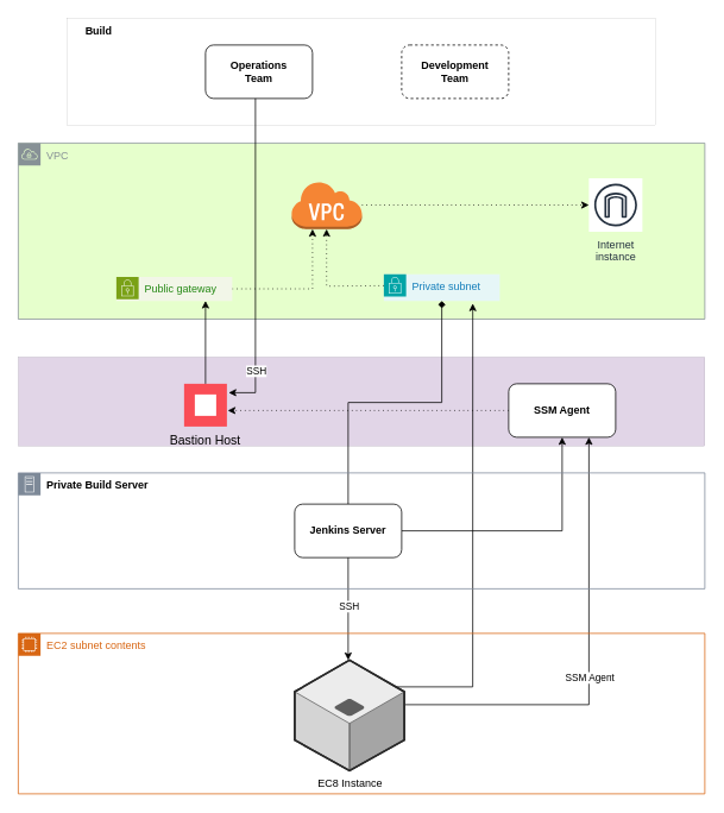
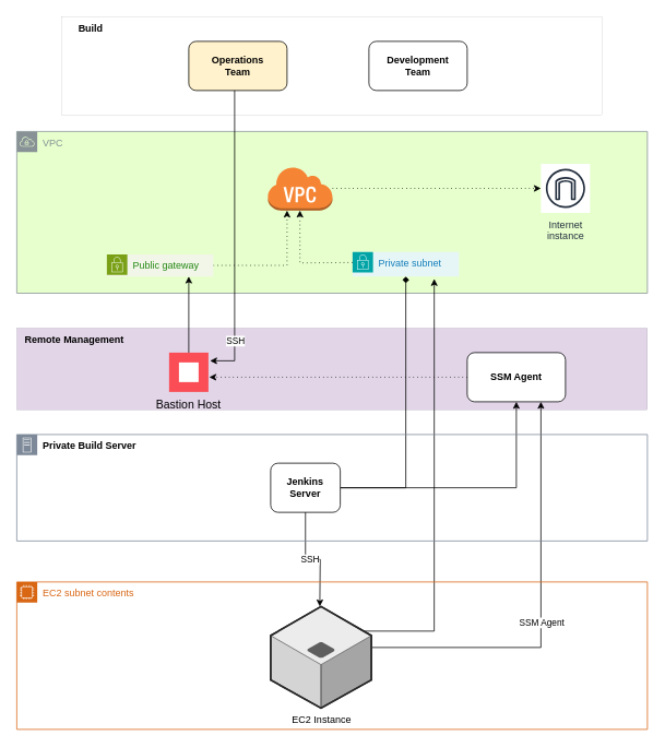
  <mxCell id="0" />
  <mxCell id="1" parent="0" />
  <mxCell id="2" value="VPC" style="sketch=0;outlineConnect=0;gradientColor=none;html=1;whiteSpace=wrap;fontSize=12;fontStyle=0;shape=mxgraph.aws4.group;grIcon=mxgraph.aws4.group_vpc;strokeColor=#879196;fillColor=#E6FFCC;verticalAlign=top;align=left;spacingLeft=30;fontColor=#879196;dashed=0;" vertex="1" parent="1"><mxGeometry x="20" y="160" width="770" height="197.5" as="geometry" /></mxCell>
  <mxCell id="3" value="" style="rounded=0;whiteSpace=wrap;html=1;strokeWidth=0.1;" vertex="1" parent="1"><mxGeometry x="75" y="20" width="660" height="120" as="geometry" /></mxCell>
  <mxCell id="4" value="&lt;b&gt;Build&lt;/b&gt;" style="text;html=1;align=center;verticalAlign=middle;resizable=0;points=[];autosize=1;strokeColor=none;fillColor=none;" vertex="1" parent="1"><mxGeometry x="75" y="20" width="70" height="30" as="geometry" /></mxCell>
- <mxCell id="5" value="&lt;b&gt;Operations&lt;br&gt;Team&lt;/b&gt;" style="rounded=1;whiteSpace=wrap;html=1;" vertex="1" parent="1"><mxGeometry x="230" y="50" width="120" height="60" as="geometry" /></mxCell>
- <mxCell id="6" value="&lt;b&gt;Development&lt;br&gt;Team&lt;/b&gt;" style="rounded=1;whiteSpace=wrap;html=1;dashed=1;" vertex="1" parent="1"><mxGeometry x="450" y="50" width="120" height="60" as="geometry" /></mxCell>
+ <mxCell id="5" value="&lt;b&gt;Operations&lt;br&gt;Team&lt;/b&gt;" style="rounded=1;whiteSpace=wrap;html=1;fillColor=#fff2cc;" vertex="1" parent="1"><mxGeometry x="230" y="50" width="120" height="60" as="geometry" /></mxCell>
+ <mxCell id="6" value="&lt;b&gt;Development&lt;br&gt;Team&lt;/b&gt;" style="rounded=1;whiteSpace=wrap;html=1;" vertex="1" parent="1"><mxGeometry x="450" y="50" width="120" height="60" as="geometry" /></mxCell>
  <mxCell id="7" style="edgeStyle=orthogonalEdgeStyle;rounded=0;orthogonalLoop=1;jettySize=auto;html=1;dashed=1;dashPattern=1 4;" edge="1" parent="1" source="8" target="12"><mxGeometry relative="1" as="geometry" /></mxCell>
  <mxCell id="8" value="" style="outlineConnect=0;dashed=0;verticalLabelPosition=bottom;verticalAlign=top;align=center;html=1;shape=mxgraph.aws3.virtual_private_cloud;fillColor=#F58534;gradientColor=none;" vertex="1" parent="1"><mxGeometry x="326" y="202.5" width="79.5" height="54" as="geometry" /></mxCell>
  <mxCell id="9" style="edgeStyle=orthogonalEdgeStyle;rounded=0;orthogonalLoop=1;jettySize=auto;html=1;dashed=1;dashPattern=1 4;" edge="1" parent="1" source="10" target="8"><mxGeometry relative="1" as="geometry"><Array as="points"><mxPoint x="350" y="324" /></Array></mxGeometry></mxCell>
  <mxCell id="10" value="Public gateway" style="points=[[0,0],[0.25,0],[0.5,0],[0.75,0],[1,0],[1,0.25],[1,0.5],[1,0.75],[1,1],[0.75,1],[0.5,1],[0.25,1],[0,1],[0,0.75],[0,0.5],[0,0.25]];outlineConnect=0;gradientColor=none;html=1;whiteSpace=wrap;fontSize=12;fontStyle=0;container=1;pointerEvents=0;collapsible=0;recursiveResize=0;shape=mxgraph.aws4.group;grIcon=mxgraph.aws4.group_security_group;grStroke=0;strokeColor=#7AA116;fillColor=#F2F6E8;verticalAlign=top;align=left;spacingLeft=30;fontColor=#248814;dashed=0;" vertex="1" parent="1"><mxGeometry x="130" y="310" width="130" height="27" as="geometry" /></mxCell>
  <mxCell id="11" value="Private subnet" style="points=[[0,0],[0.25,0],[0.5,0],[0.75,0],[1,0],[1,0.25],[1,0.5],[1,0.75],[1,1],[0.75,1],[0.5,1],[0.25,1],[0,1],[0,0.75],[0,0.5],[0,0.25]];outlineConnect=0;gradientColor=none;html=1;whiteSpace=wrap;fontSize=12;fontStyle=0;container=1;pointerEvents=0;collapsible=0;recursiveResize=0;shape=mxgraph.aws4.group;grIcon=mxgraph.aws4.group_security_group;grStroke=0;strokeColor=#00A4A6;fillColor=#E6F6F7;verticalAlign=top;align=left;spacingLeft=30;fontColor=#147EBA;dashed=0;" vertex="1" parent="1"><mxGeometry x="430" y="307" width="130" height="30" as="geometry" /></mxCell>
  <mxCell id="12" value="Internet&#10;instance" style="sketch=0;outlineConnect=0;fontColor=#232F3E;gradientColor=none;strokeColor=#232F3E;fillColor=#ffffff;dashed=0;verticalLabelPosition=bottom;verticalAlign=top;align=center;html=1;fontSize=12;fontStyle=0;aspect=fixed;shape=mxgraph.aws4.resourceIcon;resIcon=mxgraph.aws4.internet_gateway;" vertex="1" parent="1"><mxGeometry x="660" y="199.5" width="60" height="60" as="geometry" /></mxCell>
  <mxCell id="13" style="edgeStyle=orthogonalEdgeStyle;rounded=0;orthogonalLoop=1;jettySize=auto;html=1;entryX=0.5;entryY=1;entryDx=0;entryDy=0;entryPerimeter=0;dashed=1;dashPattern=1 4;" edge="1" parent="1" target="8"><mxGeometry relative="1" as="geometry"><mxPoint x="430" y="320" as="sourcePoint" /><mxPoint x="370" y="268" as="targetPoint" /></mxGeometry></mxCell>
  <mxCell id="14" value="" style="rounded=0;whiteSpace=wrap;html=1;strokeWidth=0.1;fillColor=#E1D5E7;" vertex="1" parent="1"><mxGeometry x="20" y="400" width="770" height="100" as="geometry" /></mxCell>
  <mxCell id="15" style="edgeStyle=orthogonalEdgeStyle;rounded=0;orthogonalLoop=1;jettySize=auto;html=1;dashed=1;dashPattern=1 4;" edge="1" parent="1" source="16"><mxGeometry relative="1" as="geometry"><mxPoint x="255" y="460" as="targetPoint" /></mxGeometry></mxCell>
  <mxCell id="16" value="&lt;b&gt;SSM Agent&lt;/b&gt;" style="rounded=1;whiteSpace=wrap;html=1;" vertex="1" parent="1"><mxGeometry x="570" y="430" width="120" height="60" as="geometry" /></mxCell>
+ <mxCell id="17" value="&lt;b&gt;Remote Management&lt;/b&gt;" style="text;html=1;align=center;verticalAlign=middle;resizable=0;points=[];autosize=1;strokeColor=none;fillColor=none;" vertex="1" parent="1"><mxGeometry x="20" y="400" width="140" height="30" as="geometry" /></mxCell>
  <mxCell id="18" style="edgeStyle=orthogonalEdgeStyle;rounded=0;orthogonalLoop=1;jettySize=auto;html=1;" edge="1" parent="1" source="20" target="16"><mxGeometry relative="1" as="geometry" /></mxCell>
  <mxCell id="19" style="edgeStyle=orthogonalEdgeStyle;rounded=0;orthogonalLoop=1;jettySize=auto;html=1;endArrow=diamond;" edge="1" parent="1" source="20" target="11"><mxGeometry relative="1" as="geometry" /></mxCell>
- <mxCell id="20" value="&lt;b&gt;Jenkins Server&lt;/b&gt;" style="rounded=1;whiteSpace=wrap;html=1;" vertex="1" parent="1"><mxGeometry x="330" y="565" width="120" height="60" as="geometry" /></mxCell>
+ <mxCell id="20" value="&lt;b&gt;Jenkins Server&lt;/b&gt;" style="rounded=1;whiteSpace=wrap;html=1;" vertex="1" parent="1"><mxGeometry x="330" y="565" width="85" height="60" as="geometry" /></mxCell>
  <mxCell id="21" style="edgeStyle=orthogonalEdgeStyle;rounded=0;orthogonalLoop=1;jettySize=auto;html=1;entryX=0.75;entryY=1;entryDx=0;entryDy=0;" edge="1" parent="1" source="32" target="16"><mxGeometry relative="1" as="geometry"><mxPoint x="475" y="790" as="sourcePoint" /><Array as="points"><mxPoint x="660" y="790" /></Array></mxGeometry></mxCell>
  <mxCell id="22" value="SSM Agent" style="edgeLabel;html=1;align=center;verticalAlign=middle;resizable=0;points=[];" vertex="1" connectable="0" parent="21"><mxGeometry x="0.204" y="2" relative="1" as="geometry"><mxPoint x="2" y="67" as="offset" /></mxGeometry></mxCell>
  <mxCell id="23" style="edgeStyle=orthogonalEdgeStyle;rounded=0;orthogonalLoop=1;jettySize=auto;html=1;entryX=0.662;entryY=0.848;entryDx=0;entryDy=0;entryPerimeter=0;exitX=0.894;exitY=0.242;exitDx=0;exitDy=0;exitPerimeter=0;" edge="1" parent="1" source="32"><mxGeometry relative="1" as="geometry"><mxPoint x="475" y="770" as="sourcePoint" /><mxPoint x="529.74" y="339.98" as="targetPoint" /><Array as="points"><mxPoint x="530" y="770" /></Array></mxGeometry></mxCell>
  <mxCell id="24" style="edgeStyle=orthogonalEdgeStyle;rounded=0;orthogonalLoop=1;jettySize=auto;html=1;" edge="1" parent="1"><mxGeometry relative="1" as="geometry"><mxPoint x="286" y="110" as="sourcePoint" /><mxPoint x="256" y="440" as="targetPoint" /><Array as="points"><mxPoint x="286" y="440" /></Array></mxGeometry></mxCell>
  <mxCell id="25" value="SSH" style="edgeLabel;html=1;align=center;verticalAlign=middle;resizable=0;points=[];" vertex="1" connectable="0" parent="24"><mxGeometry x="-0.103" y="-4" relative="1" as="geometry"><mxPoint x="4" y="144" as="offset" /></mxGeometry></mxCell>
  <mxCell id="26" style="edgeStyle=orthogonalEdgeStyle;rounded=0;orthogonalLoop=1;jettySize=auto;html=1;" edge="1" parent="1" source="20"><mxGeometry relative="1" as="geometry"><mxPoint x="390" y="740" as="targetPoint" /></mxGeometry></mxCell>
  <mxCell id="27" value="SSH" style="edgeLabel;html=1;align=center;verticalAlign=middle;resizable=0;points=[];" vertex="1" connectable="0" parent="26"><mxGeometry x="-0.072" relative="1" as="geometry"><mxPoint as="offset" /></mxGeometry></mxCell>
  <mxCell id="28" value="Bastion Host" style="shape=rect;fillColor=#FA4D56;aspect=fixed;resizable=0;labelPosition=center;verticalLabelPosition=bottom;align=center;verticalAlign=top;strokeColor=none;fontSize=14;" vertex="1" parent="1"><mxGeometry x="206" y="430" width="48" height="48" as="geometry" /></mxCell>
  <mxCell id="29" value="" style="fillColor=#ffffff;strokeColor=none;dashed=0;outlineConnect=0;html=1;labelPosition=center;verticalLabelPosition=bottom;verticalAlign=top;part=1;movable=0;resizable=0;rotatable=0;shape=mxgraph.ibm_cloud.bastion-host" vertex="1" parent="28"><mxGeometry width="24" height="24" relative="1" as="geometry"><mxPoint x="12" y="12" as="offset" /></mxGeometry></mxCell>
  <mxCell id="30" style="edgeStyle=orthogonalEdgeStyle;rounded=0;orthogonalLoop=1;jettySize=auto;html=1;" edge="1" parent="1" target="10"><mxGeometry relative="1" as="geometry"><mxPoint x="230" y="430" as="sourcePoint" /><Array as="points"><mxPoint x="230" y="350" /><mxPoint x="230" y="350" /></Array></mxGeometry></mxCell>
  <mxCell id="31" value="EC2 subnet contents" style="points=[[0,0],[0.25,0],[0.5,0],[0.75,0],[1,0],[1,0.25],[1,0.5],[1,0.75],[1,1],[0.75,1],[0.5,1],[0.25,1],[0,1],[0,0.75],[0,0.5],[0,0.25]];outlineConnect=0;gradientColor=none;html=1;whiteSpace=wrap;fontSize=12;fontStyle=0;container=1;pointerEvents=0;collapsible=0;recursiveResize=0;shape=mxgraph.aws4.group;grIcon=mxgraph.aws4.group_ec2_instance_contents;strokeColor=#D86613;fillColor=none;verticalAlign=top;align=left;spacingLeft=30;fontColor=#D86613;dashed=0;" vertex="1" parent="1"><mxGeometry x="20" y="710" width="770" height="180" as="geometry" /></mxCell>
- <mxCell id="32" value="EC8 Instance" style="verticalLabelPosition=bottom;html=1;verticalAlign=top;strokeWidth=1;align=center;outlineConnect=0;dashed=0;outlineConnect=0;shape=mxgraph.aws3d.application_server;fillColor=#ECECEC;strokeColor=#5E5E5E;aspect=fixed;" vertex="1" parent="31"><mxGeometry x="310" y="30" width="123" height="124" as="geometry" /></mxCell>
+ <mxCell id="32" value="EC2 Instance" style="verticalLabelPosition=bottom;html=1;verticalAlign=top;strokeWidth=1;align=center;outlineConnect=0;dashed=0;outlineConnect=0;shape=mxgraph.aws3d.application_server;fillColor=#ECECEC;strokeColor=#5E5E5E;aspect=fixed;" vertex="1" parent="31"><mxGeometry x="310" y="30" width="123" height="124" as="geometry" /></mxCell>
  <mxCell id="33" value="&lt;b style=&quot;color: rgb(0, 0, 0); text-align: center; text-wrap-mode: nowrap;&quot;&gt;Private Build Server&lt;/b&gt;" style="points=[[0,0],[0.25,0],[0.5,0],[0.75,0],[1,0],[1,0.25],[1,0.5],[1,0.75],[1,1],[0.75,1],[0.5,1],[0.25,1],[0,1],[0,0.75],[0,0.5],[0,0.25]];outlineConnect=0;gradientColor=none;html=1;whiteSpace=wrap;fontSize=12;fontStyle=0;container=1;pointerEvents=0;collapsible=0;recursiveResize=0;shape=mxgraph.aws4.group;grIcon=mxgraph.aws4.group_on_premise;strokeColor=#7D8998;fillColor=none;verticalAlign=top;align=left;spacingLeft=30;fontColor=#5A6C86;dashed=0;" vertex="1" parent="1"><mxGeometry x="20" y="530" width="770" height="130" as="geometry" /></mxCell>
